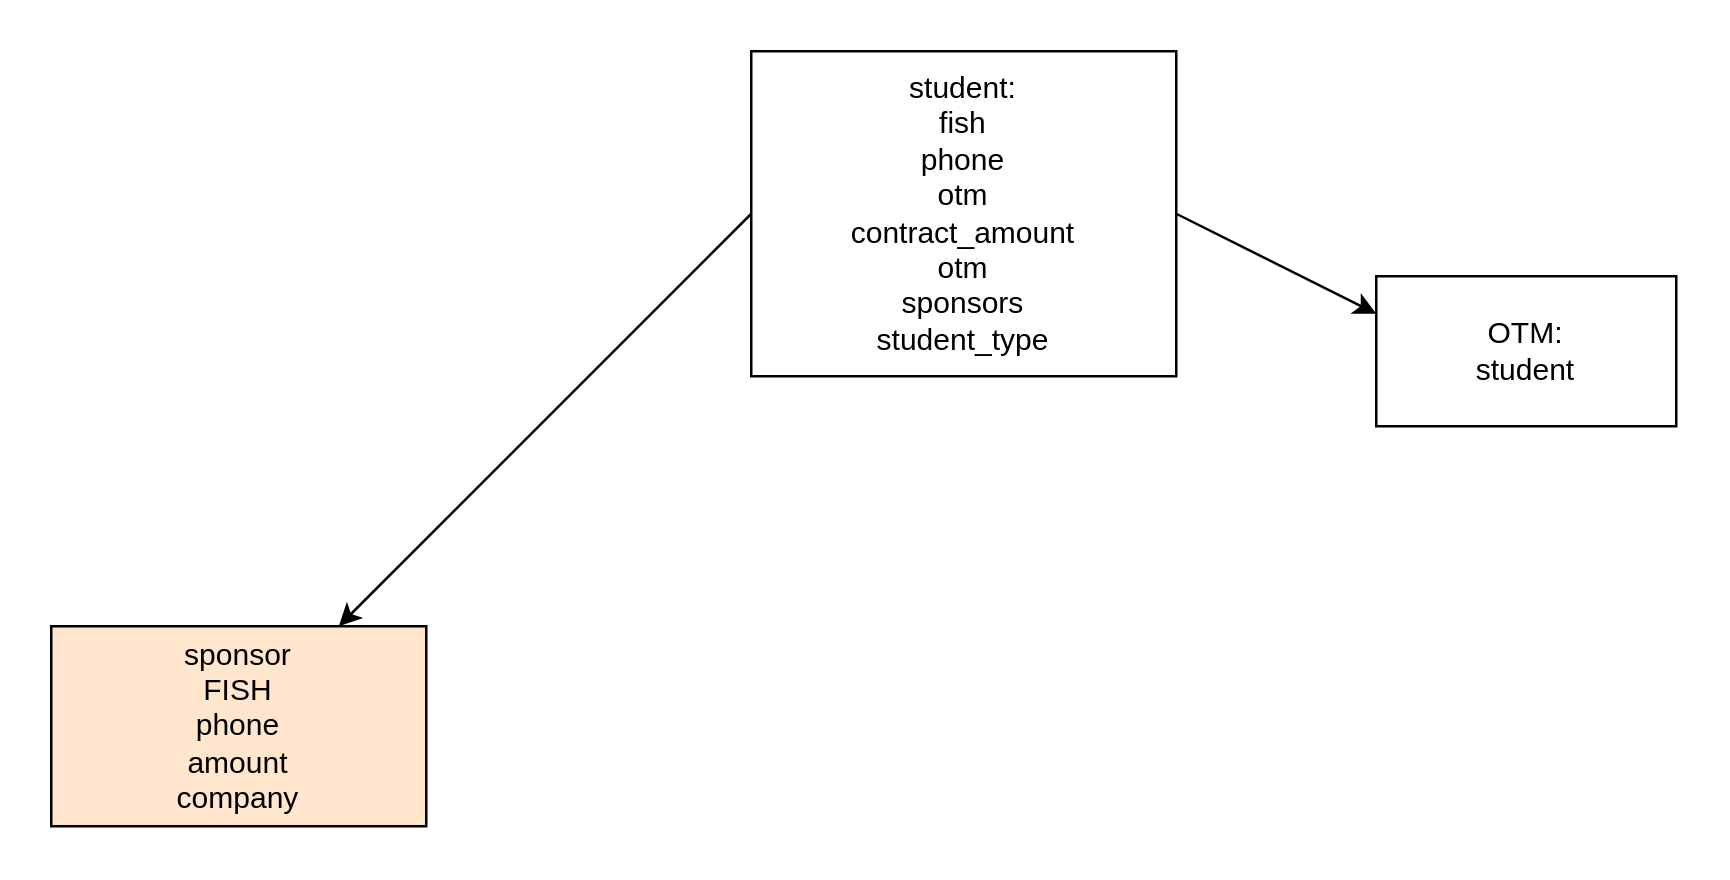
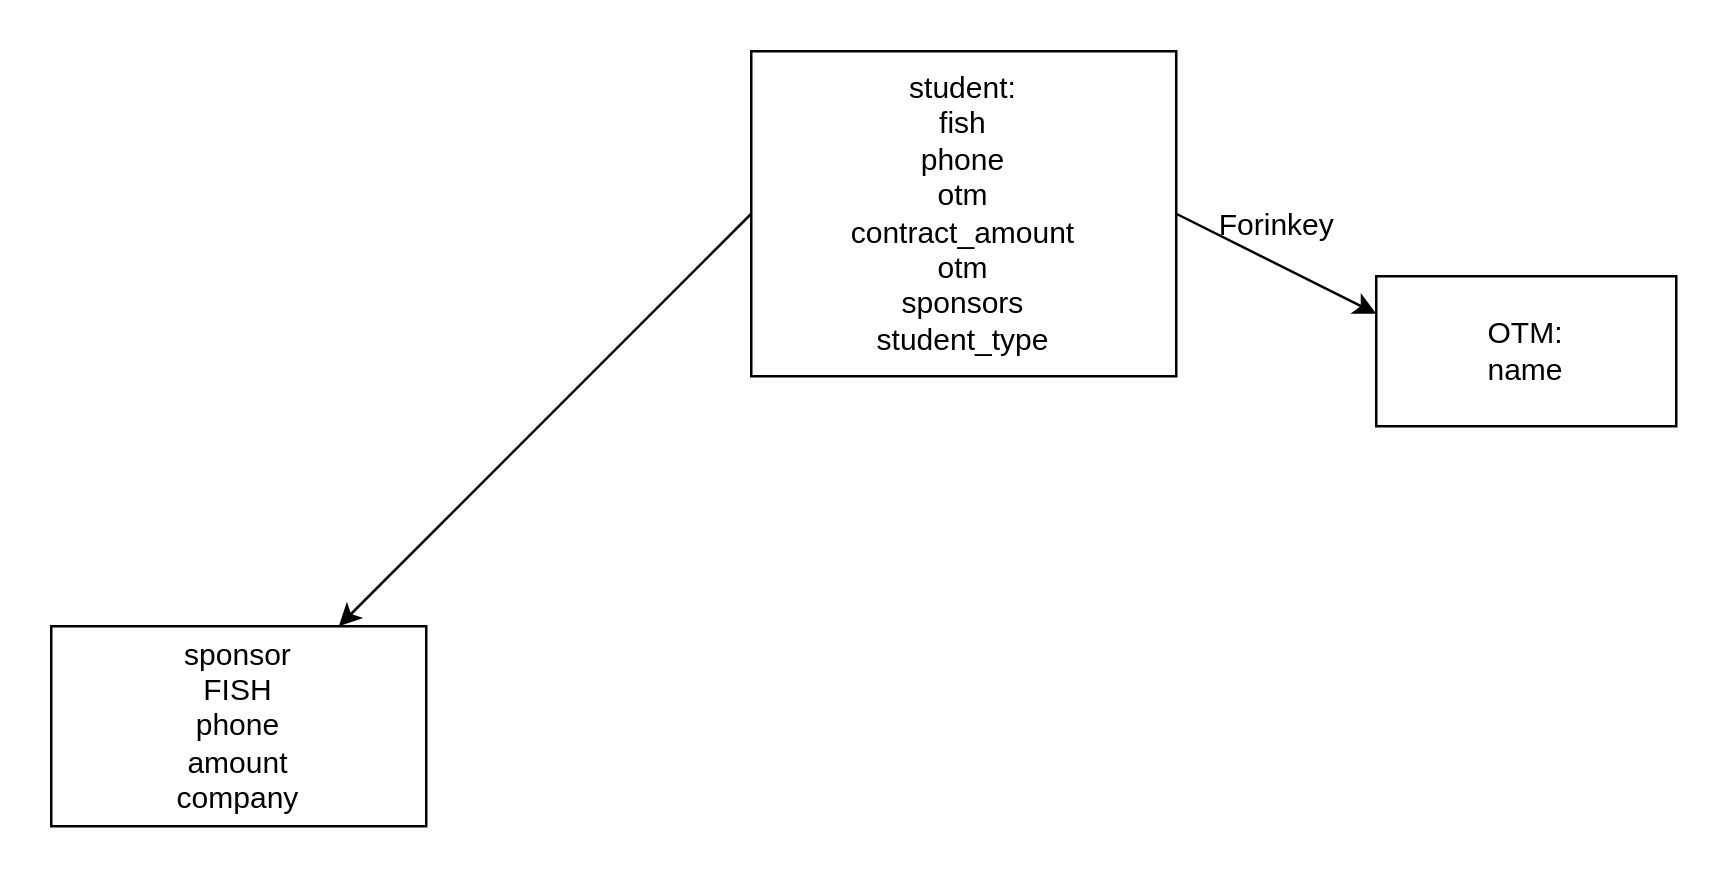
  <mxCell id="0" />
  <mxCell id="1" parent="0" />
- <mxCell id="2" value="sponsor&lt;br&gt;FISH&lt;br&gt;phone&lt;br&gt;amount&lt;br&gt;company" style="whiteSpace=wrap;html=1;fillColor=#ffe6cc;" vertex="1" parent="1"><mxGeometry x="20" y="250" width="150" height="80" as="geometry" /></mxCell>
+ <mxCell id="2" value="sponsor&lt;br&gt;FISH&lt;br&gt;phone&lt;br&gt;amount&lt;br&gt;company" style="whiteSpace=wrap;html=1;" vertex="1" parent="1"><mxGeometry x="20" y="250" width="150" height="80" as="geometry" /></mxCell>
  <mxCell id="3" style="edgeStyle=none;html=1;exitX=0;exitY=0.5;exitDx=0;exitDy=0;" edge="1" parent="1" source="5" target="2"><mxGeometry relative="1" as="geometry" /></mxCell>
  <mxCell id="4" style="edgeStyle=none;html=1;exitX=1;exitY=0.5;exitDx=0;exitDy=0;entryX=0;entryY=0.25;entryDx=0;entryDy=0;" edge="1" parent="1" source="5" target="6"><mxGeometry relative="1" as="geometry" /></mxCell>
  <mxCell id="5" value="student:&lt;br&gt;fish&lt;br&gt;phone&lt;br&gt;otm&lt;br&gt;contract_amount&lt;br&gt;otm&lt;br&gt;sponsors&lt;br&gt;student_type" style="whiteSpace=wrap;html=1;" vertex="1" parent="1"><mxGeometry x="300" y="20" width="170" height="130" as="geometry" /></mxCell>
- <mxCell id="6" value="OTM:&lt;br&gt;student&lt;br&gt;" style="whiteSpace=wrap;html=1;" vertex="1" parent="1"><mxGeometry x="550" y="110" width="120" height="60" as="geometry" /></mxCell>
+ <mxCell id="6" value="OTM:&lt;br&gt;name&lt;br&gt;" style="whiteSpace=wrap;html=1;" vertex="1" parent="1"><mxGeometry x="550" y="110" width="120" height="60" as="geometry" /></mxCell>
+ <mxCell id="7" value="Forinkey" style="text;html=1;align=center;verticalAlign=middle;resizable=0;points=[];autosize=1;strokeColor=none;fillColor=none;" vertex="1" parent="1"><mxGeometry x="480" y="80" width="60" height="20" as="geometry" /></mxCell>
